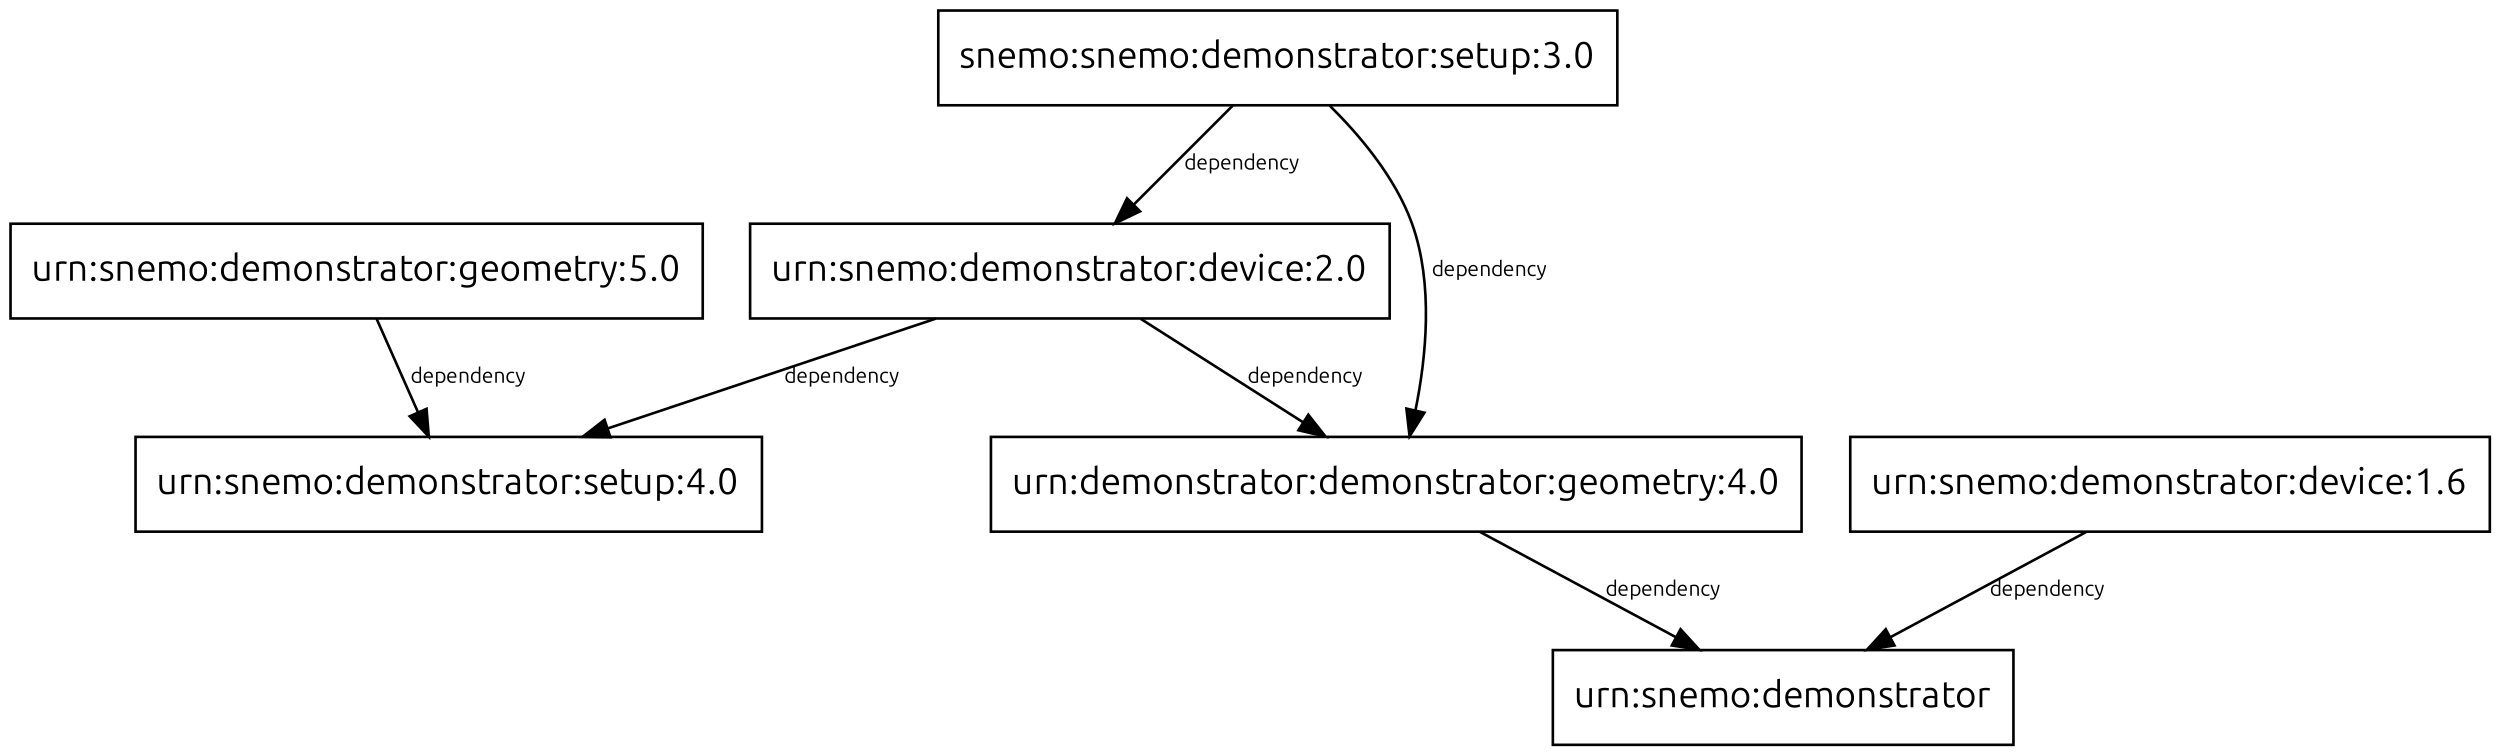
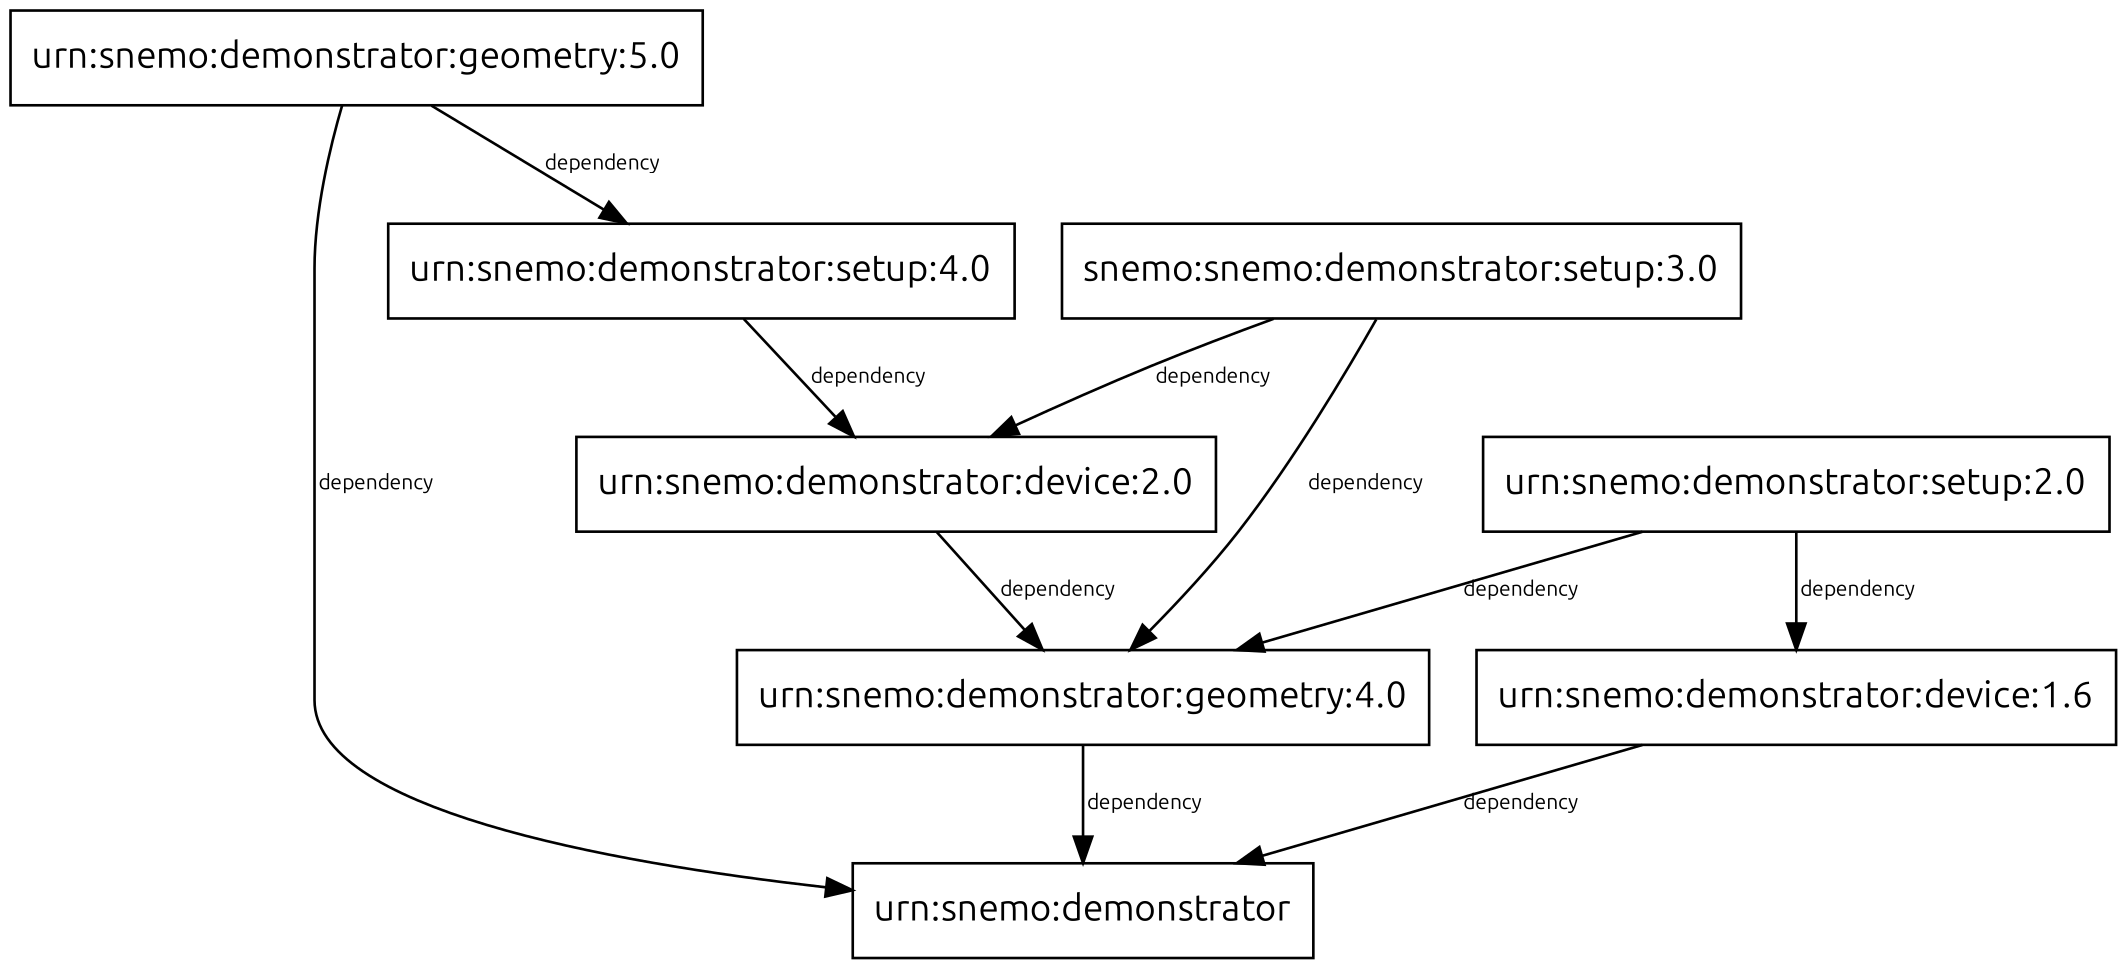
  digraph {
    fontname=Ubuntu
    node [fontname=Ubuntu shape=box]
    edge [fontname=Ubuntu fontsize=8]
    n1 [label="urn:snemo:demonstrator"]
-   n2 [label="urn:demonstrator:demonstrator:geometry:4.0"]
+   n2 [label="urn:snemo:demonstrator:geometry:4.0"]
    n3 [label="urn:snemo:demonstrator:geometry:5.0"]
    n4 [label="urn:snemo:demonstrator:setup:4.0"]
    n5 [label="urn:snemo:demonstrator:device:1.6"]
    n6 [label="urn:snemo:demonstrator:device:2.0"]
+   n7 [label="urn:snemo:demonstrator:setup:2.0"]
    n8 [label="snemo:snemo:demonstrator:setup:3.0"]
    n2 -> n1 [label=" dependency "]
+   n3 -> n1 [label=" dependency "]
    n3 -> n4 [label=" dependency "]
-   n6 -> n4 [label=" dependency "]
+   n4 -> n6 [label=" dependency "]
    n5 -> n1 [label=" dependency "]
    n6 -> n2 [label=" dependency "]
+   n7 -> n2 [label=" dependency "]
+   n7 -> n5 [label=" dependency "]
    n8 -> n2 [label=" dependency "]
    n8 -> n6 [label=" dependency "]
  }
